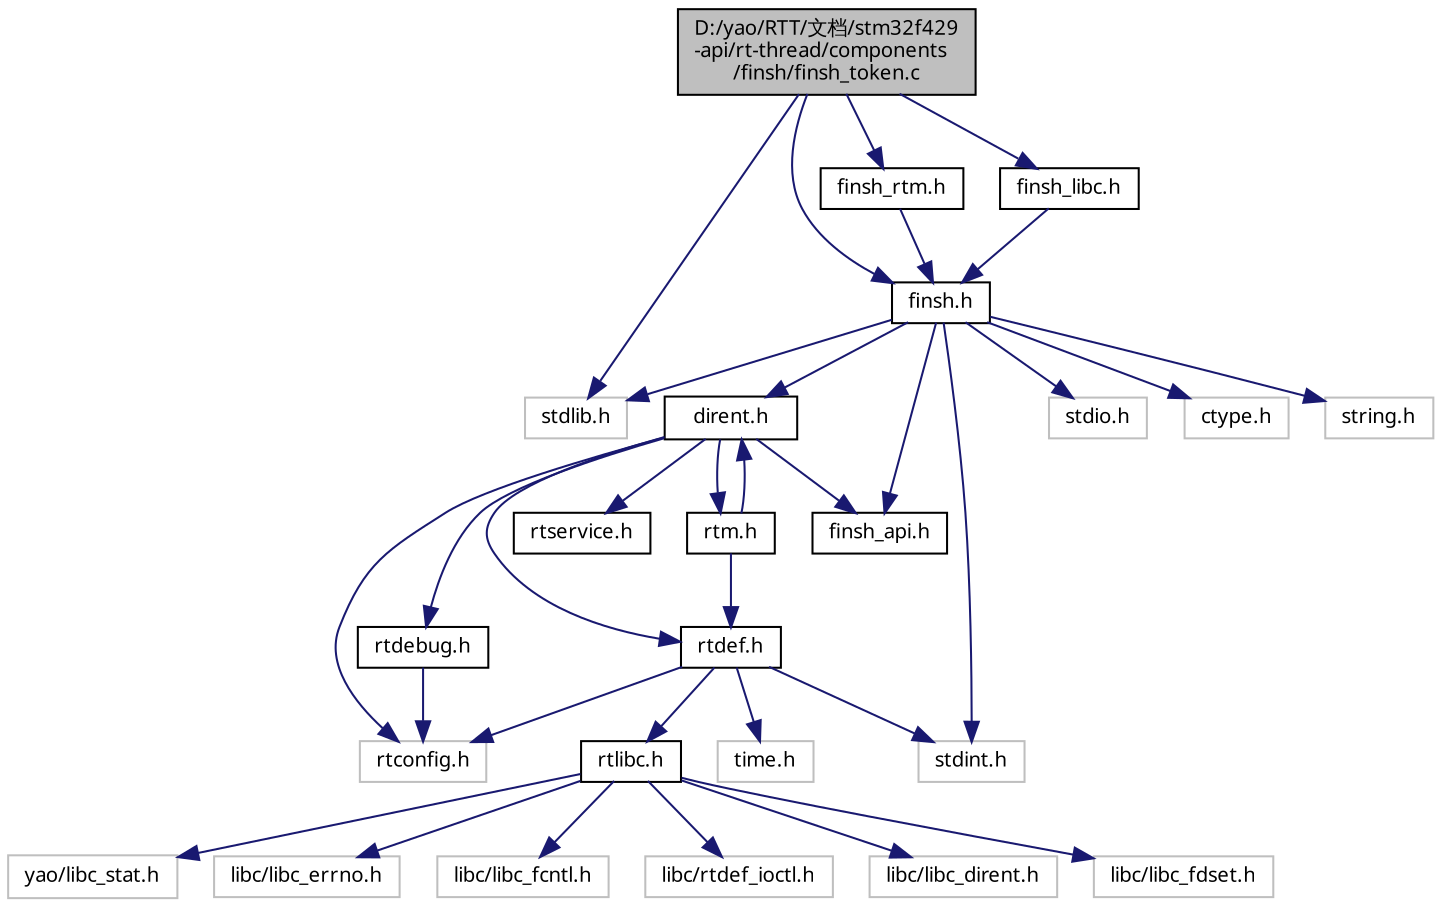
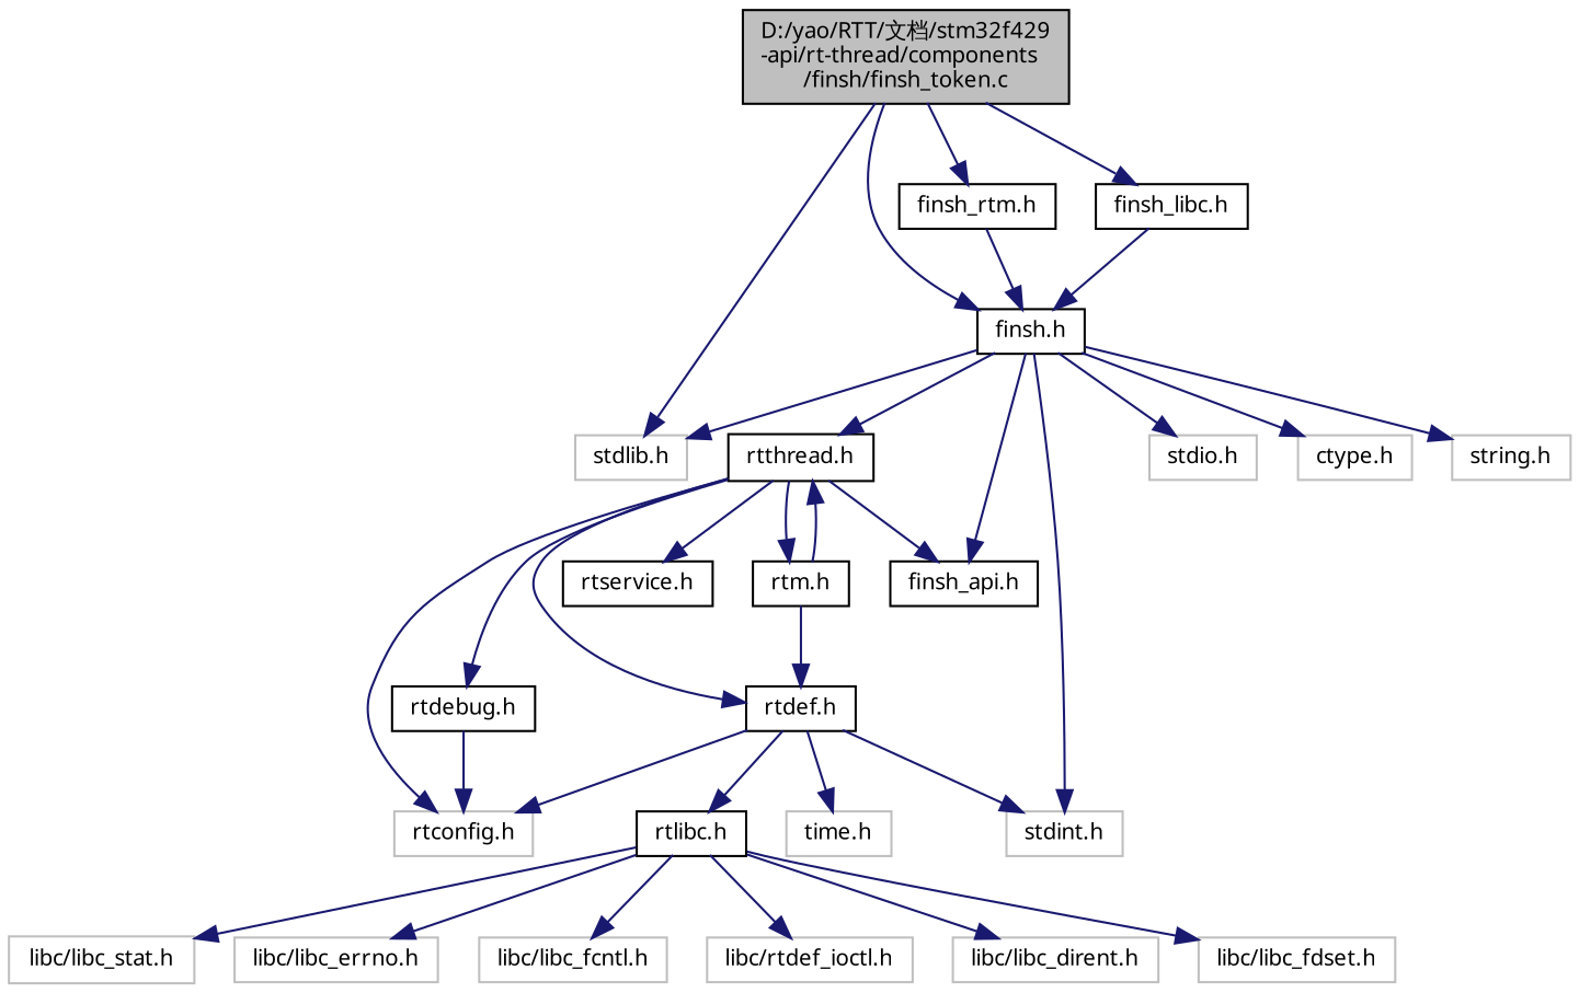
  digraph {
    node [color=grey75 fillcolor=white fontname="FreeSans.ttf" fontsize=10 shape=record style=filled]
    edge [color=midnightblue fontname="FreeSans.ttf" fontsize=10 labelfontname="FreeSans.ttf" labelfontsize=10 style=solid]
    n1 [color=black fillcolor=grey75 fontcolor=black height=0.2 label="D:/yao/RTT/文档/stm32f429\l-api/rt-thread/components\l/finsh/finsh_token.c" width=0.4]
    n2 [color=black height=0.2 label="finsh.h" width=0.4]
    n3 [height=0.2 label="stdlib.h" width=0.4]
    n4 [color=black height=0.2 label="finsh_rtm.h" width=0.4]
    n5 [color=black height=0.2 label="finsh_libc.h" width=0.4]
-   n6 [color=black height=0.2 label="dirent.h" width=0.4]
+   n6 [color=black height=0.2 label="rtthread.h" width=0.4]
    n7 [height=0.2 label="stdint.h" width=0.4]
    n8 [color=black height=0.2 label="finsh_api.h" width=0.4]
    n9 [height=0.2 label="stdio.h" width=0.4]
    n10 [height=0.2 label="ctype.h" width=0.4]
    n11 [height=0.2 label="string.h" width=0.4]
    n12 [height=0.2 label="rtconfig.h" width=0.4]
    n13 [color=black height=0.2 label="rtdebug.h" width=0.4]
    n14 [color=black height=0.2 label="rtdef.h" width=0.4]
    n15 [color=black height=0.2 label="rtservice.h" width=0.4]
    n16 [color=black height=0.2 label="rtm.h" width=0.4]
    n17 [color=black height=0.2 label="rtlibc.h" width=0.4]
    n18 [height=0.2 label="time.h" width=0.4]
-   n19 [height=0.2 label="yao/libc_stat.h" width=0.4]
+   n19 [height=0.2 label="libc/libc_stat.h" width=0.4]
    n20 [height=0.2 label="libc/libc_errno.h" width=0.4]
    n21 [height=0.2 label="libc/libc_fcntl.h" width=0.4]
    n22 [height=0.2 label="libc/rtdef_ioctl.h" width=0.4]
    n23 [height=0.2 label="libc/libc_dirent.h" width=0.4]
    n24 [height=0.2 label="libc/libc_fdset.h" width=0.4]
    n1 -> n2
    n1 -> n3
    n1 -> n4
    n1 -> n5
    n2 -> n3
    n2 -> n6
    n2 -> n7
    n2 -> n8
    n2 -> n9
    n2 -> n10
    n2 -> n11
    n4 -> n2
    n5 -> n2
    n6 -> n8
    n6 -> n12
    n6 -> n13
    n6 -> n14
    n6 -> n15
    n6 -> n16
    n13 -> n12
    n14 -> n7
    n14 -> n12
    n14 -> n17
    n14 -> n18
    n16 -> n6
    n16 -> n14
    n17 -> n19
    n17 -> n20
    n17 -> n21
    n17 -> n22
    n17 -> n23
    n17 -> n24
  }
